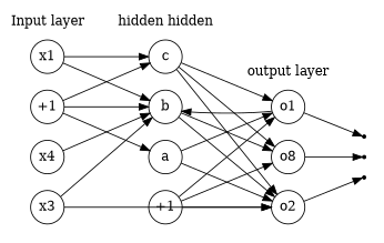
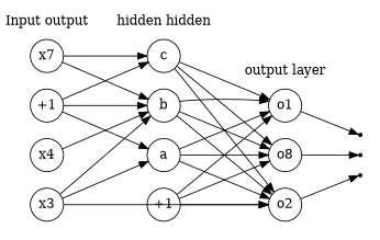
  digraph {
    ordering=out
    rankdir=LR
    splines=line
    node [fixedsize=true shape=circle style=solid]
    n1 [label="+1"]
-   x1
+   x1 [label=x7]
    x3
    x4
    a
    b
    c
    n8 [label="+1"]
    n9 [label=o8]
    o1
    o2
    u [shape=point style=""]
    v [shape=point style=""]
    w [shape=point style=""]
    subgraph cluster_1 {
      color=white
-     label="Input layer"
+     label="Input output"
      n1
      x1
      x3
      x4
    }
    subgraph cluster_2 {
      color=white
      label="hidden hidden"
      a
      b
      c
      n8
    }
    subgraph cluster_3 {
      color=white
      label="output layer"
      n9
      o1
      o2
    }
    subgraph cluster_4 {
      color=white
      u
      v
      w
    }
    n1 -> a
    n1 -> b
    n1 -> c
    x1 -> b
    x1 -> c
+   x3 -> a
    x3 -> b
    x3 -> o2
    x4 -> b
+   a -> n9
    a -> o1
    a -> o2
    b -> n9
-   o1 -> b
+   b -> o1
    b -> o2
    c -> n9
    c -> o1
    c -> o2
    n8 -> n9
    n8 -> o1
    n8 -> o2
    n9 -> u
    o1 -> v
    o2 -> w
  }
